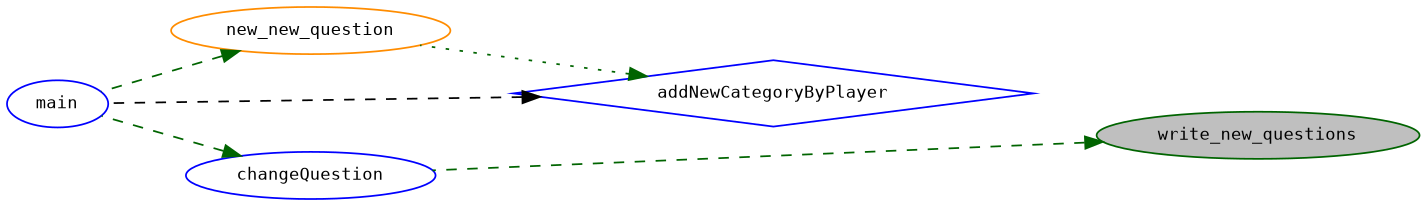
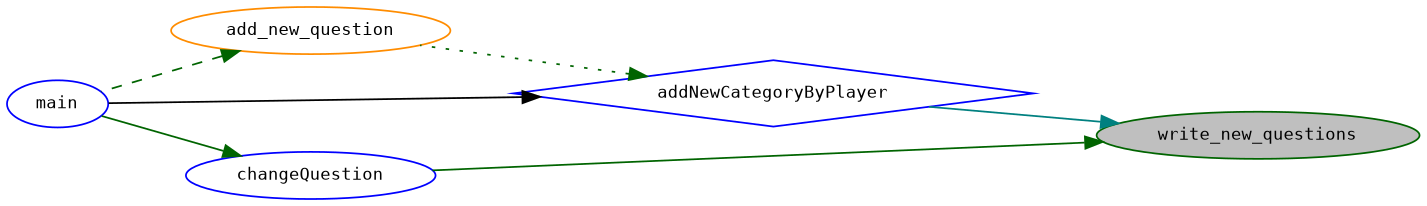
  digraph {
    fontname="DejaVu Sans Mono"
    rankdir=RL
    node [color=blue fillcolor=white fontname="DejaVu Sans Mono" fontsize=10 shape=ellipse style=filled]
    edge [color=darkgreen dir=back fontname="DejaVu Sans Mono" fontsize=10 labelfontname=Helvetica labelfontsize=10 style=dashed]
    n1 [color=darkgreen fillcolor=grey75 fontcolor=black height=0.2 label=write_new_questions width=0.4]
    n2 [height=0.2 label=addNewCategoryByPlayer shape=diamond width=0.4]
    n3 [height=0.2 label=changeQuestion width=0.4]
-   n4 [color=darkorange height=0.2 label=new_new_question width=0.4]
+   n4 [color=darkorange height=0.2 label=add_new_question width=0.4]
    n5 [height=0.2 label=main width=0.4]
-   n1 -> n3
+   n1 -> n2 [color=teal style=solid]
+   n1 -> n3 [style=solid]
    n2 -> n4 [style=dotted]
-   n2 -> n5 [color=black]
-   n3 -> n5
+   n2 -> n5 [color=black style=solid]
+   n3 -> n5 [style=solid]
    n4 -> n5
  }
